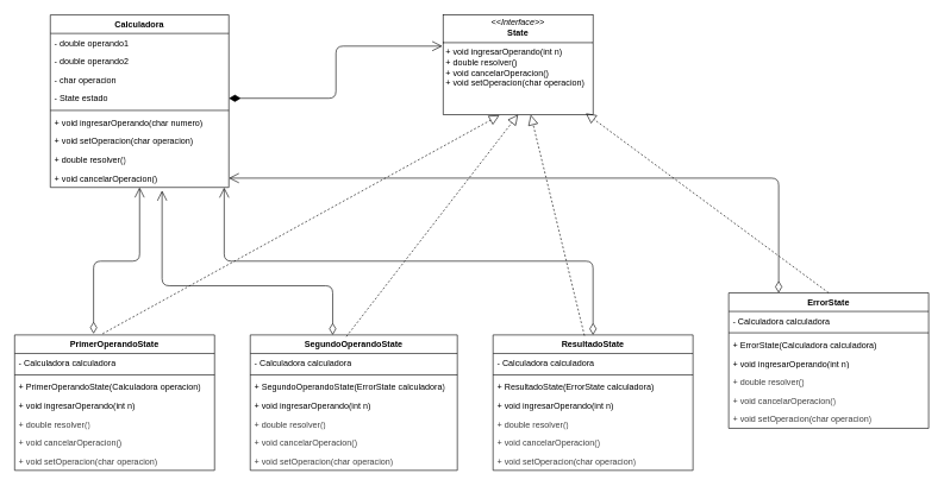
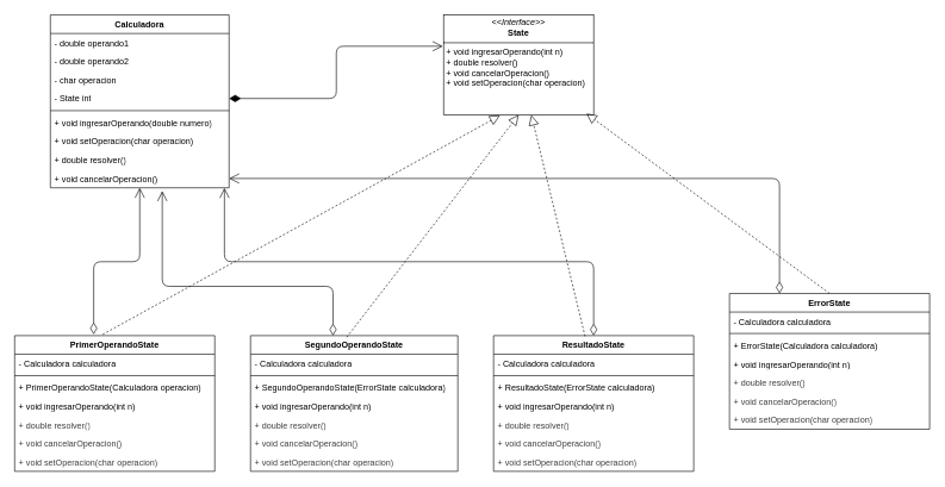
  <mxCell id="0" />
  <mxCell id="1" parent="0" />
  <mxCell id="2" value="Calculadora" style="swimlane;fontStyle=1;align=center;verticalAlign=top;childLayout=stackLayout;horizontal=1;startSize=26;horizontalStack=0;resizeParent=1;resizeParentMax=0;resizeLast=0;collapsible=1;marginBottom=0;whiteSpace=wrap;html=1;" parent="1" vertex="1"><mxGeometry x="70" y="20" width="250" height="242" as="geometry" /></mxCell>
  <mxCell id="3" value="- double operando1" style="text;strokeColor=none;fillColor=none;align=left;verticalAlign=top;spacingLeft=4;spacingRight=4;overflow=hidden;rotatable=0;points=[[0,0.5],[1,0.5]];portConstraint=eastwest;whiteSpace=wrap;html=1;" parent="2" vertex="1"><mxGeometry y="26" width="250" height="26" as="geometry" /></mxCell>
  <mxCell id="4" value="- double operando2" style="text;strokeColor=none;fillColor=none;align=left;verticalAlign=top;spacingLeft=4;spacingRight=4;overflow=hidden;rotatable=0;points=[[0,0.5],[1,0.5]];portConstraint=eastwest;whiteSpace=wrap;html=1;" parent="2" vertex="1"><mxGeometry y="52" width="250" height="26" as="geometry" /></mxCell>
  <mxCell id="5" value="- char operacion" style="text;strokeColor=none;fillColor=none;align=left;verticalAlign=top;spacingLeft=4;spacingRight=4;overflow=hidden;rotatable=0;points=[[0,0.5],[1,0.5]];portConstraint=eastwest;whiteSpace=wrap;html=1;" parent="2" vertex="1"><mxGeometry y="78" width="250" height="26" as="geometry" /></mxCell>
- <mxCell id="6" value="- State estado" style="text;strokeColor=none;fillColor=none;align=left;verticalAlign=top;spacingLeft=4;spacingRight=4;overflow=hidden;rotatable=0;points=[[0,0.5],[1,0.5]];portConstraint=eastwest;whiteSpace=wrap;html=1;" parent="2" vertex="1"><mxGeometry y="104" width="250" height="26" as="geometry" /></mxCell>
+ <mxCell id="6" value="- State int" style="text;strokeColor=none;fillColor=none;align=left;verticalAlign=top;spacingLeft=4;spacingRight=4;overflow=hidden;rotatable=0;points=[[0,0.5],[1,0.5]];portConstraint=eastwest;whiteSpace=wrap;html=1;" parent="2" vertex="1"><mxGeometry y="104" width="250" height="26" as="geometry" /></mxCell>
  <mxCell id="7" value="" style="line;strokeWidth=1;fillColor=none;align=left;verticalAlign=middle;spacingTop=-1;spacingLeft=3;spacingRight=3;rotatable=0;labelPosition=right;points=[];portConstraint=eastwest;strokeColor=inherit;" parent="2" vertex="1"><mxGeometry y="130" width="250" height="8" as="geometry" /></mxCell>
- <mxCell id="8" value="+ void ingresarOperando(char numero)" style="text;strokeColor=none;fillColor=none;align=left;verticalAlign=top;spacingLeft=4;spacingRight=4;overflow=hidden;rotatable=0;points=[[0,0.5],[1,0.5]];portConstraint=eastwest;whiteSpace=wrap;html=1;" parent="2" vertex="1"><mxGeometry y="138" width="250" height="26" as="geometry" /></mxCell>
+ <mxCell id="8" value="+ void ingresarOperando(double numero)" style="text;strokeColor=none;fillColor=none;align=left;verticalAlign=top;spacingLeft=4;spacingRight=4;overflow=hidden;rotatable=0;points=[[0,0.5],[1,0.5]];portConstraint=eastwest;whiteSpace=wrap;html=1;" parent="2" vertex="1"><mxGeometry y="138" width="250" height="26" as="geometry" /></mxCell>
  <mxCell id="9" value="+ void setOperacion(char operacion)" style="text;strokeColor=none;fillColor=none;align=left;verticalAlign=top;spacingLeft=4;spacingRight=4;overflow=hidden;rotatable=0;points=[[0,0.5],[1,0.5]];portConstraint=eastwest;whiteSpace=wrap;html=1;" parent="2" vertex="1"><mxGeometry y="164" width="250" height="26" as="geometry" /></mxCell>
  <mxCell id="10" value="+ double resolver()" style="text;strokeColor=none;fillColor=none;align=left;verticalAlign=top;spacingLeft=4;spacingRight=4;overflow=hidden;rotatable=0;points=[[0,0.5],[1,0.5]];portConstraint=eastwest;whiteSpace=wrap;html=1;" parent="2" vertex="1"><mxGeometry y="190" width="250" height="26" as="geometry" /></mxCell>
  <mxCell id="11" value="+ void cancelarOperacion()" style="text;strokeColor=none;fillColor=none;align=left;verticalAlign=top;spacingLeft=4;spacingRight=4;overflow=hidden;rotatable=0;points=[[0,0.5],[1,0.5]];portConstraint=eastwest;whiteSpace=wrap;html=1;" parent="2" vertex="1"><mxGeometry y="216" width="250" height="26" as="geometry" /></mxCell>
  <mxCell id="12" value="" style="endArrow=open;html=1;endSize=12;startArrow=diamondThin;startSize=14;startFill=1;edgeStyle=orthogonalEdgeStyle;align=left;verticalAlign=bottom;exitX=1;exitY=0.5;exitDx=0;exitDy=0;entryX=-0.005;entryY=0.313;entryDx=0;entryDy=0;entryPerimeter=0;" parent="1" source="6" target="13" edge="1"><mxGeometry x="-1" y="3" relative="1" as="geometry"><mxPoint x="350" y="150" as="sourcePoint" /><mxPoint x="600" y="147" as="targetPoint" /></mxGeometry></mxCell>
  <mxCell id="13" value="&lt;p style=&quot;margin:0px;margin-top:4px;text-align:center;&quot;&gt;&lt;i&gt;&amp;lt;&amp;lt;Interface&amp;gt;&amp;gt;&lt;/i&gt;&lt;br&gt;&lt;b&gt;State&lt;/b&gt;&lt;/p&gt;&lt;hr size=&quot;1&quot; style=&quot;border-style:solid;&quot;&gt;&lt;p style=&quot;margin:0px;margin-left:4px;&quot;&gt;&lt;/p&gt;&lt;p style=&quot;margin:0px;margin-left:4px;&quot;&gt;+ void ingresarOperando(int n)&lt;/p&gt;&lt;p style=&quot;margin:0px;margin-left:4px;&quot;&gt;+ double resolver()&lt;/p&gt;&lt;p style=&quot;margin:0px;margin-left:4px;&quot;&gt;+ void cancelarOperacion()&lt;/p&gt;&lt;p style=&quot;margin:0px;margin-left:4px;&quot;&gt;+ void setOperacion(char operacion)&lt;/p&gt;" style="verticalAlign=top;align=left;overflow=fill;html=1;whiteSpace=wrap;" parent="1" vertex="1"><mxGeometry x="620" y="20" width="210" height="140" as="geometry" /></mxCell>
  <mxCell id="14" value="PrimerOperandoState" style="swimlane;fontStyle=1;align=center;verticalAlign=top;childLayout=stackLayout;horizontal=1;startSize=26;horizontalStack=0;resizeParent=1;resizeParentMax=0;resizeLast=0;collapsible=1;marginBottom=0;whiteSpace=wrap;html=1;" parent="1" vertex="1"><mxGeometry x="20" y="469" width="280" height="190" as="geometry" /></mxCell>
  <mxCell id="15" value="- Calculadora calculadora" style="text;strokeColor=none;fillColor=none;align=left;verticalAlign=top;spacingLeft=4;spacingRight=4;overflow=hidden;rotatable=0;points=[[0,0.5],[1,0.5]];portConstraint=eastwest;whiteSpace=wrap;html=1;" parent="14" vertex="1"><mxGeometry y="26" width="280" height="26" as="geometry" /></mxCell>
  <mxCell id="16" value="" style="line;strokeWidth=1;fillColor=none;align=left;verticalAlign=middle;spacingTop=-1;spacingLeft=3;spacingRight=3;rotatable=0;labelPosition=right;points=[];portConstraint=eastwest;strokeColor=inherit;" parent="14" vertex="1"><mxGeometry y="52" width="280" height="8" as="geometry" /></mxCell>
  <mxCell id="17" value="+ PrimerOperandoState(Calculadora operacion)" style="text;strokeColor=none;fillColor=none;align=left;verticalAlign=top;spacingLeft=4;spacingRight=4;overflow=hidden;rotatable=0;points=[[0,0.5],[1,0.5]];portConstraint=eastwest;whiteSpace=wrap;html=1;" parent="14" vertex="1"><mxGeometry y="60" width="280" height="26" as="geometry" /></mxCell>
  <mxCell id="18" value="+ void ingresarOperando(int n)" style="text;strokeColor=none;fillColor=none;align=left;verticalAlign=top;spacingLeft=4;spacingRight=4;overflow=hidden;rotatable=0;points=[[0,0.5],[1,0.5]];portConstraint=eastwest;whiteSpace=wrap;html=1;" parent="14" vertex="1"><mxGeometry y="86" width="280" height="26" as="geometry" /></mxCell>
  <mxCell id="19" value="&lt;span style=&quot;color: rgb(63, 63, 63);&quot;&gt;+ double resolver()&lt;/span&gt;" style="text;strokeColor=none;fillColor=none;align=left;verticalAlign=top;spacingLeft=4;spacingRight=4;overflow=hidden;rotatable=0;points=[[0,0.5],[1,0.5]];portConstraint=eastwest;whiteSpace=wrap;html=1;" vertex="1" parent="14"><mxGeometry y="112" width="280" height="26" as="geometry" /></mxCell>
  <mxCell id="20" value="&lt;span style=&quot;color: rgb(63, 63, 63);&quot;&gt;+ void cancelarOperacion()&lt;/span&gt;" style="text;strokeColor=none;fillColor=none;align=left;verticalAlign=top;spacingLeft=4;spacingRight=4;overflow=hidden;rotatable=0;points=[[0,0.5],[1,0.5]];portConstraint=eastwest;whiteSpace=wrap;html=1;" vertex="1" parent="14"><mxGeometry y="138" width="280" height="26" as="geometry" /></mxCell>
  <mxCell id="21" value="&lt;span style=&quot;color: rgb(63, 63, 63);&quot;&gt;+ void setOperacion(char operacion)&lt;/span&gt;" style="text;strokeColor=none;fillColor=none;align=left;verticalAlign=top;spacingLeft=4;spacingRight=4;overflow=hidden;rotatable=0;points=[[0,0.5],[1,0.5]];portConstraint=eastwest;whiteSpace=wrap;html=1;" vertex="1" parent="14"><mxGeometry y="164" width="280" height="26" as="geometry" /></mxCell>
  <mxCell id="22" value="SegundoOperandoState" style="swimlane;fontStyle=1;align=center;verticalAlign=top;childLayout=stackLayout;horizontal=1;startSize=26;horizontalStack=0;resizeParent=1;resizeParentMax=0;resizeLast=0;collapsible=1;marginBottom=0;whiteSpace=wrap;html=1;" vertex="1" parent="1"><mxGeometry x="350" y="469" width="290" height="190" as="geometry" /></mxCell>
  <mxCell id="23" value="- Calculadora calculadora" style="text;strokeColor=none;fillColor=none;align=left;verticalAlign=top;spacingLeft=4;spacingRight=4;overflow=hidden;rotatable=0;points=[[0,0.5],[1,0.5]];portConstraint=eastwest;whiteSpace=wrap;html=1;" vertex="1" parent="22"><mxGeometry y="26" width="290" height="26" as="geometry" /></mxCell>
  <mxCell id="24" value="" style="line;strokeWidth=1;fillColor=none;align=left;verticalAlign=middle;spacingTop=-1;spacingLeft=3;spacingRight=3;rotatable=0;labelPosition=right;points=[];portConstraint=eastwest;strokeColor=inherit;" vertex="1" parent="22"><mxGeometry y="52" width="290" height="8" as="geometry" /></mxCell>
  <mxCell id="25" value="+ SegundoOperandoState(ErrorState calculadora)" style="text;strokeColor=none;fillColor=none;align=left;verticalAlign=top;spacingLeft=4;spacingRight=4;overflow=hidden;rotatable=0;points=[[0,0.5],[1,0.5]];portConstraint=eastwest;whiteSpace=wrap;html=1;" vertex="1" parent="22"><mxGeometry y="60" width="290" height="26" as="geometry" /></mxCell>
  <mxCell id="26" value="+ void ingresarOperando(int n)" style="text;strokeColor=none;fillColor=none;align=left;verticalAlign=top;spacingLeft=4;spacingRight=4;overflow=hidden;rotatable=0;points=[[0,0.5],[1,0.5]];portConstraint=eastwest;whiteSpace=wrap;html=1;" vertex="1" parent="22"><mxGeometry y="86" width="290" height="26" as="geometry" /></mxCell>
  <mxCell id="27" value="&lt;span style=&quot;color: rgb(63, 63, 63);&quot;&gt;+ double resolver()&lt;/span&gt;" style="text;strokeColor=none;fillColor=none;align=left;verticalAlign=top;spacingLeft=4;spacingRight=4;overflow=hidden;rotatable=0;points=[[0,0.5],[1,0.5]];portConstraint=eastwest;whiteSpace=wrap;html=1;" vertex="1" parent="22"><mxGeometry y="112" width="290" height="26" as="geometry" /></mxCell>
  <mxCell id="28" value="&lt;span style=&quot;color: rgb(63, 63, 63);&quot;&gt;+ void cancelarOperacion()&lt;/span&gt;" style="text;strokeColor=none;fillColor=none;align=left;verticalAlign=top;spacingLeft=4;spacingRight=4;overflow=hidden;rotatable=0;points=[[0,0.5],[1,0.5]];portConstraint=eastwest;whiteSpace=wrap;html=1;" vertex="1" parent="22"><mxGeometry y="138" width="290" height="26" as="geometry" /></mxCell>
  <mxCell id="29" value="&lt;span style=&quot;color: rgb(63, 63, 63);&quot;&gt;+ void setOperacion(char operacion)&lt;/span&gt;" style="text;strokeColor=none;fillColor=none;align=left;verticalAlign=top;spacingLeft=4;spacingRight=4;overflow=hidden;rotatable=0;points=[[0,0.5],[1,0.5]];portConstraint=eastwest;whiteSpace=wrap;html=1;" vertex="1" parent="22"><mxGeometry y="164" width="290" height="26" as="geometry" /></mxCell>
  <mxCell id="30" value="ResultadoState" style="swimlane;fontStyle=1;align=center;verticalAlign=top;childLayout=stackLayout;horizontal=1;startSize=26;horizontalStack=0;resizeParent=1;resizeParentMax=0;resizeLast=0;collapsible=1;marginBottom=0;whiteSpace=wrap;html=1;" vertex="1" parent="1"><mxGeometry x="690" y="469" width="280" height="190" as="geometry" /></mxCell>
  <mxCell id="31" value="- Calculadora calculadora" style="text;strokeColor=none;fillColor=none;align=left;verticalAlign=top;spacingLeft=4;spacingRight=4;overflow=hidden;rotatable=0;points=[[0,0.5],[1,0.5]];portConstraint=eastwest;whiteSpace=wrap;html=1;" vertex="1" parent="30"><mxGeometry y="26" width="280" height="26" as="geometry" /></mxCell>
  <mxCell id="32" value="" style="line;strokeWidth=1;fillColor=none;align=left;verticalAlign=middle;spacingTop=-1;spacingLeft=3;spacingRight=3;rotatable=0;labelPosition=right;points=[];portConstraint=eastwest;strokeColor=inherit;" vertex="1" parent="30"><mxGeometry y="52" width="280" height="8" as="geometry" /></mxCell>
  <mxCell id="33" value="+ ResultadoState(ErrorState calculadora)" style="text;strokeColor=none;fillColor=none;align=left;verticalAlign=top;spacingLeft=4;spacingRight=4;overflow=hidden;rotatable=0;points=[[0,0.5],[1,0.5]];portConstraint=eastwest;whiteSpace=wrap;html=1;" vertex="1" parent="30"><mxGeometry y="60" width="280" height="26" as="geometry" /></mxCell>
  <mxCell id="34" value="+ void ingresarOperando(int n)" style="text;strokeColor=none;fillColor=none;align=left;verticalAlign=top;spacingLeft=4;spacingRight=4;overflow=hidden;rotatable=0;points=[[0,0.5],[1,0.5]];portConstraint=eastwest;whiteSpace=wrap;html=1;" vertex="1" parent="30"><mxGeometry y="86" width="280" height="26" as="geometry" /></mxCell>
  <mxCell id="35" value="&lt;span style=&quot;color: rgb(63, 63, 63);&quot;&gt;+ double resolver()&lt;/span&gt;" style="text;strokeColor=none;fillColor=none;align=left;verticalAlign=top;spacingLeft=4;spacingRight=4;overflow=hidden;rotatable=0;points=[[0,0.5],[1,0.5]];portConstraint=eastwest;whiteSpace=wrap;html=1;" vertex="1" parent="30"><mxGeometry y="112" width="280" height="26" as="geometry" /></mxCell>
  <mxCell id="36" value="&lt;span style=&quot;color: rgb(63, 63, 63);&quot;&gt;+ void cancelarOperacion()&lt;/span&gt;" style="text;strokeColor=none;fillColor=none;align=left;verticalAlign=top;spacingLeft=4;spacingRight=4;overflow=hidden;rotatable=0;points=[[0,0.5],[1,0.5]];portConstraint=eastwest;whiteSpace=wrap;html=1;" vertex="1" parent="30"><mxGeometry y="138" width="280" height="26" as="geometry" /></mxCell>
  <mxCell id="37" value="&lt;span style=&quot;color: rgb(63, 63, 63);&quot;&gt;+ void setOperacion(char operacion)&lt;/span&gt;" style="text;strokeColor=none;fillColor=none;align=left;verticalAlign=top;spacingLeft=4;spacingRight=4;overflow=hidden;rotatable=0;points=[[0,0.5],[1,0.5]];portConstraint=eastwest;whiteSpace=wrap;html=1;" vertex="1" parent="30"><mxGeometry y="164" width="280" height="26" as="geometry" /></mxCell>
  <mxCell id="38" value="ErrorState" style="swimlane;fontStyle=1;align=center;verticalAlign=top;childLayout=stackLayout;horizontal=1;startSize=26;horizontalStack=0;resizeParent=1;resizeParentMax=0;resizeLast=0;collapsible=1;marginBottom=0;whiteSpace=wrap;html=1;" vertex="1" parent="1"><mxGeometry x="1020" y="410" width="280" height="190" as="geometry" /></mxCell>
  <mxCell id="39" value="- Calculadora calculadora" style="text;strokeColor=none;fillColor=none;align=left;verticalAlign=top;spacingLeft=4;spacingRight=4;overflow=hidden;rotatable=0;points=[[0,0.5],[1,0.5]];portConstraint=eastwest;whiteSpace=wrap;html=1;" vertex="1" parent="38"><mxGeometry y="26" width="280" height="26" as="geometry" /></mxCell>
  <mxCell id="40" value="" style="line;strokeWidth=1;fillColor=none;align=left;verticalAlign=middle;spacingTop=-1;spacingLeft=3;spacingRight=3;rotatable=0;labelPosition=right;points=[];portConstraint=eastwest;strokeColor=inherit;" vertex="1" parent="38"><mxGeometry y="52" width="280" height="8" as="geometry" /></mxCell>
  <mxCell id="41" value="+ ErrorState(Calculadora calculadora)" style="text;strokeColor=none;fillColor=none;align=left;verticalAlign=top;spacingLeft=4;spacingRight=4;overflow=hidden;rotatable=0;points=[[0,0.5],[1,0.5]];portConstraint=eastwest;whiteSpace=wrap;html=1;" vertex="1" parent="38"><mxGeometry y="60" width="280" height="26" as="geometry" /></mxCell>
  <mxCell id="42" value="+ void ingresarOperando(int n)" style="text;strokeColor=none;fillColor=none;align=left;verticalAlign=top;spacingLeft=4;spacingRight=4;overflow=hidden;rotatable=0;points=[[0,0.5],[1,0.5]];portConstraint=eastwest;whiteSpace=wrap;html=1;" vertex="1" parent="38"><mxGeometry y="86" width="280" height="26" as="geometry" /></mxCell>
  <mxCell id="43" value="&lt;span style=&quot;color: rgb(63, 63, 63);&quot;&gt;+ double resolver()&lt;/span&gt;" style="text;strokeColor=none;fillColor=none;align=left;verticalAlign=top;spacingLeft=4;spacingRight=4;overflow=hidden;rotatable=0;points=[[0,0.5],[1,0.5]];portConstraint=eastwest;whiteSpace=wrap;html=1;" vertex="1" parent="38"><mxGeometry y="112" width="280" height="26" as="geometry" /></mxCell>
  <mxCell id="44" value="&lt;span style=&quot;color: rgb(63, 63, 63);&quot;&gt;+ void cancelarOperacion()&lt;/span&gt;" style="text;strokeColor=none;fillColor=none;align=left;verticalAlign=top;spacingLeft=4;spacingRight=4;overflow=hidden;rotatable=0;points=[[0,0.5],[1,0.5]];portConstraint=eastwest;whiteSpace=wrap;html=1;" vertex="1" parent="38"><mxGeometry y="138" width="280" height="26" as="geometry" /></mxCell>
  <mxCell id="45" value="&lt;span style=&quot;color: rgb(63, 63, 63);&quot;&gt;+ void setOperacion(char operacion)&lt;/span&gt;" style="text;strokeColor=none;fillColor=none;align=left;verticalAlign=top;spacingLeft=4;spacingRight=4;overflow=hidden;rotatable=0;points=[[0,0.5],[1,0.5]];portConstraint=eastwest;whiteSpace=wrap;html=1;" vertex="1" parent="38"><mxGeometry y="164" width="280" height="26" as="geometry" /></mxCell>
  <mxCell id="46" value="" style="endArrow=block;dashed=1;endFill=0;endSize=12;html=1;exitX=0.44;exitY=-0.009;exitDx=0;exitDy=0;exitPerimeter=0;entryX=0.376;entryY=1.006;entryDx=0;entryDy=0;entryPerimeter=0;" edge="1" parent="1" source="14" target="13"><mxGeometry width="160" relative="1" as="geometry"><mxPoint x="480" y="370" as="sourcePoint" /><mxPoint x="640" y="370" as="targetPoint" /></mxGeometry></mxCell>
  <mxCell id="47" value="" style="endArrow=block;dashed=1;endFill=0;endSize=12;html=1;exitX=0.464;exitY=0.012;exitDx=0;exitDy=0;exitPerimeter=0;entryX=0.5;entryY=1;entryDx=0;entryDy=0;" edge="1" parent="1" source="22" target="13"><mxGeometry width="160" relative="1" as="geometry"><mxPoint x="480" y="370" as="sourcePoint" /><mxPoint x="640" y="370" as="targetPoint" /></mxGeometry></mxCell>
  <mxCell id="48" value="" style="endArrow=block;dashed=1;endFill=0;endSize=12;html=1;exitX=0.457;exitY=0.005;exitDx=0;exitDy=0;exitPerimeter=0;entryX=0.585;entryY=1.001;entryDx=0;entryDy=0;entryPerimeter=0;" edge="1" parent="1" source="30" target="13"><mxGeometry width="160" relative="1" as="geometry"><mxPoint x="840" y="380" as="sourcePoint" /><mxPoint x="1000" y="380" as="targetPoint" /></mxGeometry></mxCell>
  <mxCell id="49" value="" style="endArrow=block;dashed=1;endFill=0;endSize=12;html=1;exitX=0.5;exitY=0;exitDx=0;exitDy=0;entryX=0.952;entryY=0.986;entryDx=0;entryDy=0;entryPerimeter=0;" edge="1" parent="1" source="38" target="13"><mxGeometry width="160" relative="1" as="geometry"><mxPoint x="850" y="300" as="sourcePoint" /><mxPoint x="1010" y="300" as="targetPoint" /></mxGeometry></mxCell>
  <mxCell id="50" value="" style="endArrow=open;html=1;endSize=12;startArrow=diamondThin;startSize=14;startFill=0;edgeStyle=orthogonalEdgeStyle;align=left;verticalAlign=bottom;entryX=0.5;entryY=1.001;entryDx=0;entryDy=0;entryPerimeter=0;exitX=0.395;exitY=-0.009;exitDx=0;exitDy=0;exitPerimeter=0;" edge="1" parent="1" source="14" target="11"><mxGeometry x="0.189" y="-119" relative="1" as="geometry"><mxPoint x="70" y="330" as="sourcePoint" /><mxPoint x="230" y="330" as="targetPoint" /><mxPoint as="offset" /></mxGeometry></mxCell>
  <mxCell id="51" value="" style="endArrow=open;html=1;endSize=12;startArrow=diamondThin;startSize=14;startFill=0;edgeStyle=orthogonalEdgeStyle;align=left;verticalAlign=bottom;entryX=0.626;entryY=1.173;entryDx=0;entryDy=0;entryPerimeter=0;exitX=0.398;exitY=0;exitDx=0;exitDy=0;exitPerimeter=0;" edge="1" parent="1" source="22" target="11"><mxGeometry x="-1" y="3" relative="1" as="geometry"><mxPoint x="400" y="390" as="sourcePoint" /><mxPoint x="630" y="280" as="targetPoint" /><Array as="points"><mxPoint x="465" y="400" /><mxPoint x="227" y="400" /></Array></mxGeometry></mxCell>
  <mxCell id="52" value="" style="endArrow=open;html=1;endSize=12;startArrow=diamondThin;startSize=14;startFill=0;edgeStyle=orthogonalEdgeStyle;align=left;verticalAlign=bottom;exitX=0.5;exitY=0;exitDx=0;exitDy=0;entryX=0.974;entryY=1.01;entryDx=0;entryDy=0;entryPerimeter=0;" edge="1" parent="1" source="30" target="11"><mxGeometry x="-1" y="3" relative="1" as="geometry"><mxPoint x="550" y="350" as="sourcePoint" /><mxPoint x="710" y="350" as="targetPoint" /></mxGeometry></mxCell>
  <mxCell id="53" value="" style="endArrow=open;html=1;endSize=12;startArrow=diamondThin;startSize=14;startFill=0;edgeStyle=orthogonalEdgeStyle;align=left;verticalAlign=bottom;exitX=0.25;exitY=0;exitDx=0;exitDy=0;entryX=1;entryY=0.5;entryDx=0;entryDy=0;" edge="1" parent="1" source="38" target="11"><mxGeometry x="-1" y="3" relative="1" as="geometry"><mxPoint x="640" y="330" as="sourcePoint" /><mxPoint x="800" y="330" as="targetPoint" /></mxGeometry></mxCell>
